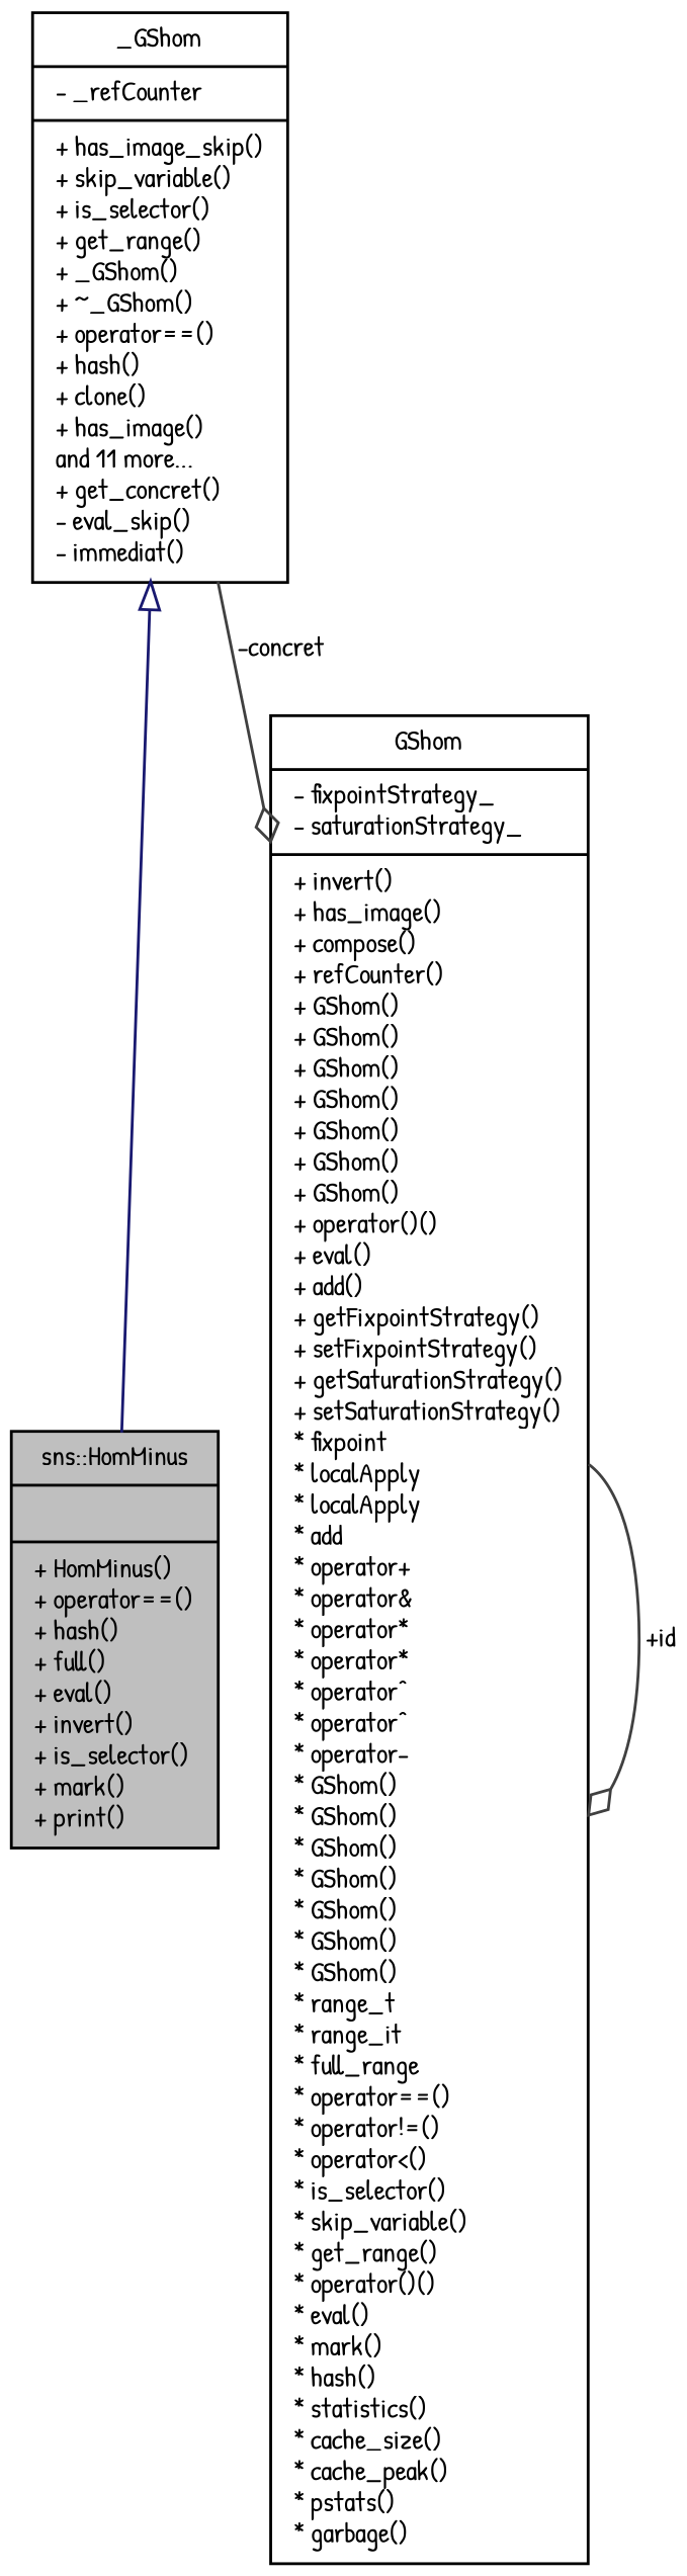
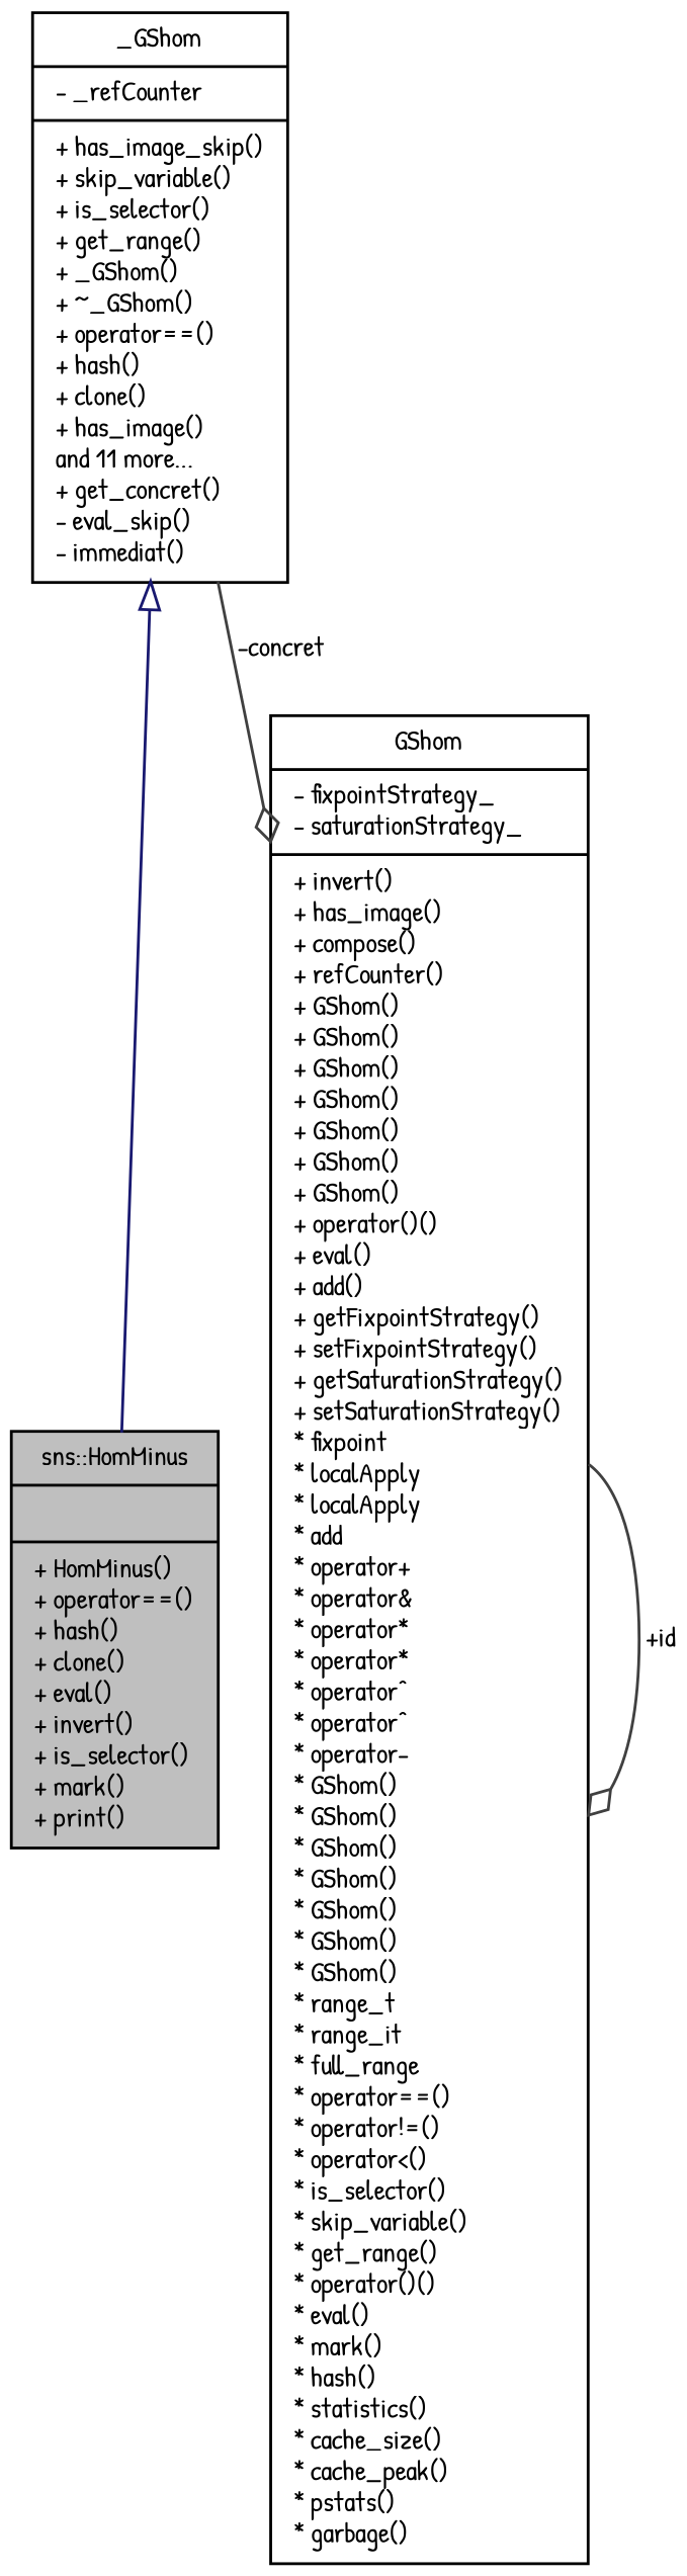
  digraph {
    fontname="Patrick Hand"
    node [color=black fillcolor=white fontname="Patrick Hand" fontsize=10 shape=record style=filled]
    edge [color=grey25 fontname="Patrick Hand" fontsize=10 labelfontname=FreeSans labelfontsize=10 style=solid arrowhead=odiamond]
-   n1 [fillcolor=grey75 fontcolor=black height=0.2 label="{sns::HomMinus\n||+ HomMinus()\l+ operator==()\l+ hash()\l+ full()\l+ eval()\l+ invert()\l+ is_selector()\l+ mark()\l+ print()\l}" width=0.4]
+   n1 [fillcolor=grey75 fontcolor=black height=0.2 label="{sns::HomMinus\n||+ HomMinus()\l+ operator==()\l+ hash()\l+ clone()\l+ eval()\l+ invert()\l+ is_selector()\l+ mark()\l+ print()\l}" width=0.4]
    n2 [height=0.2 label="{_GShom\n|- _refCounter\l|+ has_image_skip()\l+ skip_variable()\l+ is_selector()\l+ get_range()\l+ _GShom()\l+ ~_GShom()\l+ operator==()\l+ hash()\l+ clone()\l+ has_image()\land 11 more...\l+ get_concret()\l- eval_skip()\l- immediat()\l}" width=0.4]
    n3 [height=0.2 label="{GShom\n|- fixpointStrategy_\l- saturationStrategy_\l|+ invert()\l+ has_image()\l+ compose()\l+ refCounter()\l+ GShom()\l+ GShom()\l+ GShom()\l+ GShom()\l+ GShom()\l+ GShom()\l+ GShom()\l+ operator()()\l+ eval()\l+ add()\l+ getFixpointStrategy()\l+ setFixpointStrategy()\l+ getSaturationStrategy()\l+ setSaturationStrategy()\l* fixpoint\l* localApply\l* localApply\l* add\l* operator+\l* operator&\l* operator*\l* operator*\l* operator^\l* operator^\l* operator-\l* GShom()\l* GShom()\l* GShom()\l* GShom()\l* GShom()\l* GShom()\l* GShom()\l* range_t\l* range_it\l* full_range\l* operator==()\l* operator!=()\l* operator\<()\l* is_selector()\l* skip_variable()\l* get_range()\l* operator()()\l* eval()\l* mark()\l* hash()\l* statistics()\l* cache_size()\l* cache_peak()\l* pstats()\l* garbage()\l}" width=0.4]
    n2 -> n1 [arrowtail=onormal color=midnightblue dir=back arrowhead=""]
    n2 -> n3 [label=" -concret"]
    n3 -> n3 [label=" +id"]
  }
